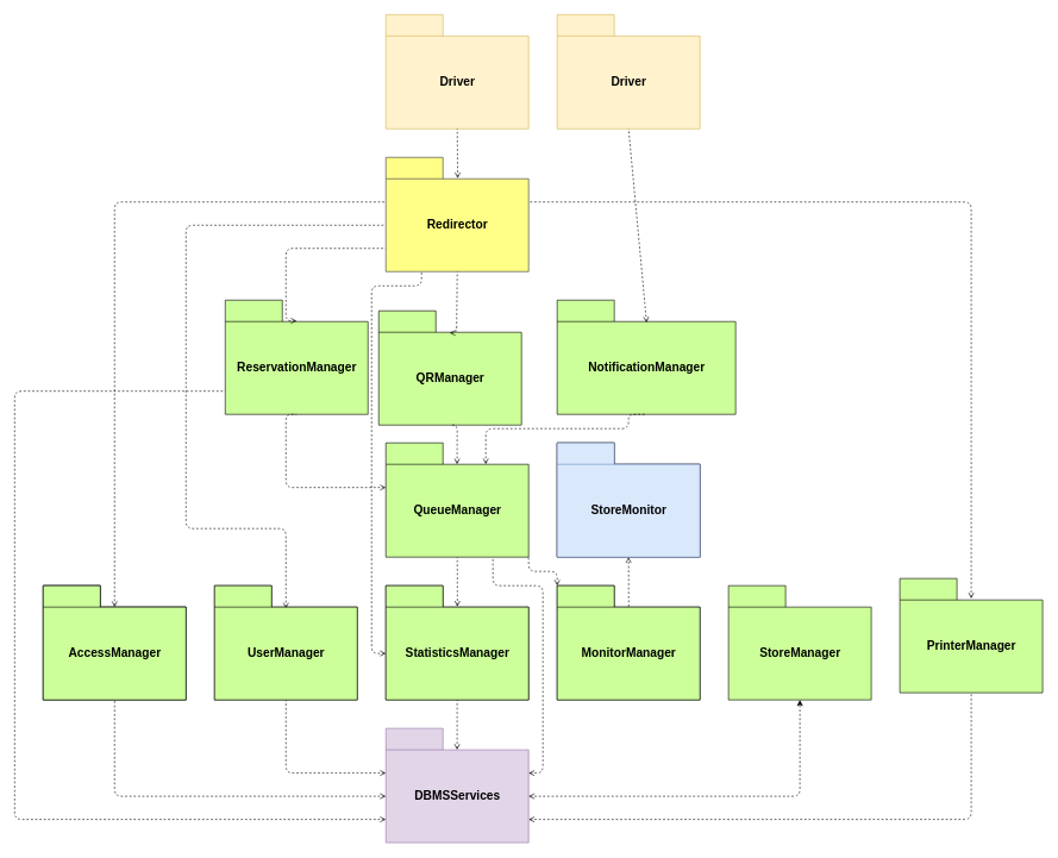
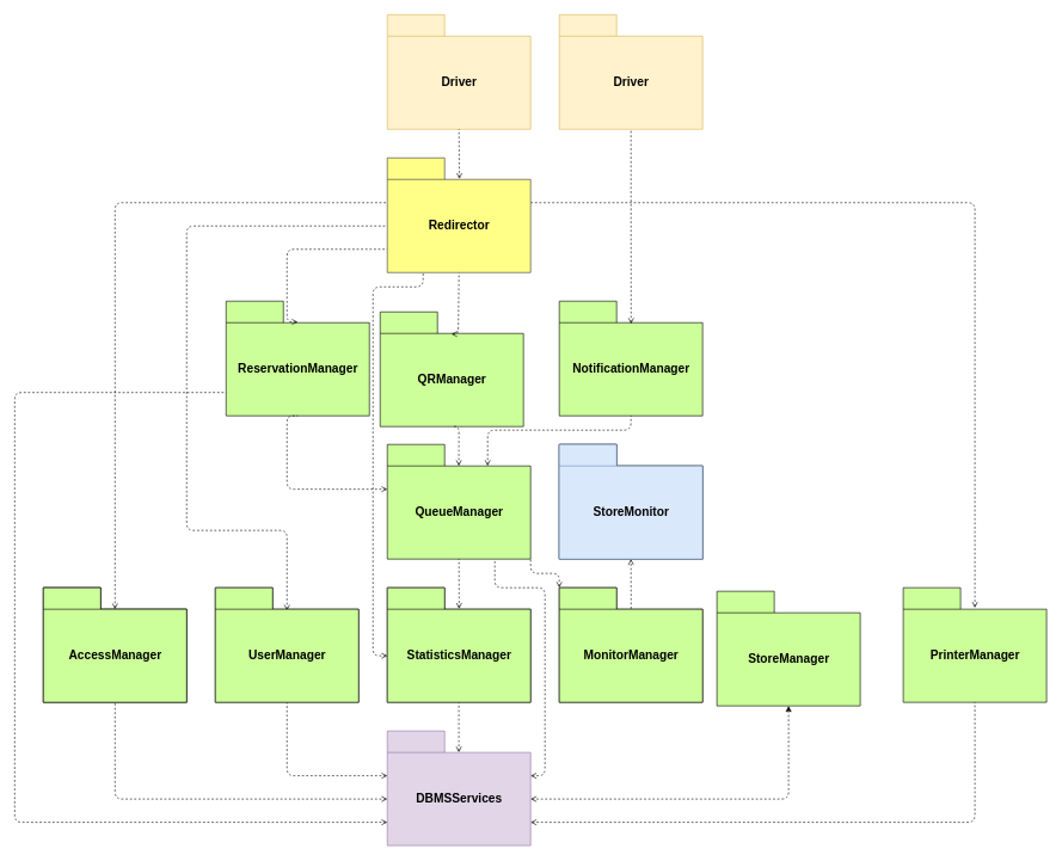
  <mxCell id="0" />
  <mxCell id="1" parent="0" />
  <mxCell id="2" value="&lt;font style=&quot;font-size: 17px&quot;&gt;QueueManager&lt;/font&gt;" style="shape=folder;fontStyle=1;tabWidth=80;tabHeight=30;tabPosition=left;html=1;boundedLbl=1;fillColor=#CCFF99;" parent="1" vertex="1"><mxGeometry x="540" y="620" width="200" height="160" as="geometry" /></mxCell>
  <mxCell id="3" value="StatisticsManager" style="shape=folder;fontStyle=1;tabWidth=80;tabHeight=30;tabPosition=left;html=1;boundedLbl=1;" parent="1" vertex="1"><mxGeometry x="540" y="820" width="200" height="160" as="geometry" /></mxCell>
  <mxCell id="4" value="" style="edgeStyle=orthogonalEdgeStyle;rounded=0;orthogonalLoop=1;jettySize=auto;html=1;dashed=1;exitX=0.499;exitY=0.187;exitDx=0;exitDy=0;exitPerimeter=0;startArrow=open;startFill=0;endArrow=none;endFill=0;" parent="1" source="5" target="3" edge="1"><mxGeometry relative="1" as="geometry"><Array as="points"><mxPoint x="640" y="1000" /><mxPoint x="640" y="1000" /></Array></mxGeometry></mxCell>
  <mxCell id="5" value="&lt;font style=&quot;font-size: 17px&quot;&gt;DBMSServices&lt;/font&gt;" style="shape=folder;fontStyle=1;tabWidth=80;tabHeight=30;tabPosition=left;html=1;boundedLbl=1;fillColor=#e1d5e7;strokeColor=#9673a6;" parent="1" vertex="1"><mxGeometry x="540" y="1020" width="200" height="160" as="geometry" /></mxCell>
  <mxCell id="6" value="" style="endArrow=none;dashed=1;html=1;entryX=0.5;entryY=1;entryDx=0;entryDy=0;entryPerimeter=0;exitX=0.501;exitY=0.184;exitDx=0;exitDy=0;exitPerimeter=0;startArrow=open;startFill=0;" parent="1" source="3" target="2" edge="1"><mxGeometry width="50" height="50" relative="1" as="geometry"><mxPoint x="630" y="850" as="sourcePoint" /><mxPoint x="680" y="800" as="targetPoint" /></mxGeometry></mxCell>
  <mxCell id="7" value="StoreMonitor" style="shape=folder;fontStyle=1;tabWidth=80;tabHeight=30;tabPosition=left;html=1;boundedLbl=1;" parent="1" vertex="1"><mxGeometry x="780" y="620" width="200" height="160" as="geometry" /></mxCell>
  <mxCell id="8" value="MonitorManager" style="shape=folder;fontStyle=1;tabWidth=80;tabHeight=30;tabPosition=left;html=1;boundedLbl=1;" parent="1" vertex="1"><mxGeometry x="780" y="820" width="200" height="160" as="geometry" /></mxCell>
  <mxCell id="9" value="" style="endArrow=open;dashed=1;html=1;entryX=0.5;entryY=1;entryDx=0;entryDy=0;entryPerimeter=0;exitX=0.501;exitY=0.184;exitDx=0;exitDy=0;exitPerimeter=0;startArrow=none;startFill=0;endFill=0;" parent="1" source="8" target="7" edge="1"><mxGeometry width="50" height="50" relative="1" as="geometry"><mxPoint x="870" y="850" as="sourcePoint" /><mxPoint x="920" y="800" as="targetPoint" /></mxGeometry></mxCell>
- <mxCell id="10" value="&lt;font style=&quot;font-size: 17px&quot;&gt;NotificationManager&lt;/font&gt;" style="shape=folder;fontStyle=1;tabWidth=80;tabHeight=30;tabPosition=left;html=1;boundedLbl=1;fillColor=#CCFF99;" parent="1" vertex="1"><mxGeometry x="780" y="420" width="250" height="160" as="geometry" /></mxCell>
+ <mxCell id="10" value="&lt;font style=&quot;font-size: 17px&quot;&gt;NotificationManager&lt;/font&gt;" style="shape=folder;fontStyle=1;tabWidth=80;tabHeight=30;tabPosition=left;html=1;boundedLbl=1;fillColor=#CCFF99;" parent="1" vertex="1"><mxGeometry x="780" y="420" width="200" height="160" as="geometry" /></mxCell>
  <mxCell id="11" value="" style="endArrow=none;dashed=1;html=1;entryX=0.5;entryY=1;entryDx=0;entryDy=0;entryPerimeter=0;exitX=0;exitY=0;exitDx=140;exitDy=30;exitPerimeter=0;startArrow=open;startFill=0;edgeStyle=orthogonalEdgeStyle;" parent="1" source="2" target="10" edge="1"><mxGeometry width="50" height="50" relative="1" as="geometry"><mxPoint x="640" y="640" as="sourcePoint" /><mxPoint x="690" y="590" as="targetPoint" /><Array as="points"><mxPoint x="680" y="600" /><mxPoint x="880" y="600" /></Array></mxGeometry></mxCell>
  <mxCell id="12" value="AccessManager" style="shape=folder;fontStyle=1;tabWidth=80;tabHeight=30;tabPosition=left;html=1;boundedLbl=1;" parent="1" vertex="1"><mxGeometry x="60" y="820" width="200" height="160" as="geometry" /></mxCell>
  <mxCell id="13" value="UserManager" style="shape=folder;fontStyle=1;tabWidth=80;tabHeight=30;tabPosition=left;html=1;boundedLbl=1;" parent="1" vertex="1"><mxGeometry x="300" y="820" width="200" height="160" as="geometry" /></mxCell>
- <mxCell id="14" value="&lt;font style=&quot;font-size: 17px&quot;&gt;StoreManager&lt;/font&gt;" style="shape=folder;fontStyle=1;tabWidth=80;tabHeight=30;tabPosition=left;html=1;boundedLbl=1;fillColor=#CCFF99;" parent="1" vertex="1"><mxGeometry x="1020" y="820" width="200" height="160" as="geometry" /></mxCell>
+ <mxCell id="14" value="&lt;font style=&quot;font-size: 17px&quot;&gt;StoreManager&lt;/font&gt;" style="shape=folder;fontStyle=1;tabWidth=80;tabHeight=30;tabPosition=left;html=1;boundedLbl=1;fillColor=#CCFF99;" parent="1" vertex="1"><mxGeometry x="1000" y="825" width="200" height="160" as="geometry" /></mxCell>
  <mxCell id="15" value="" style="endArrow=none;dashed=1;html=1;entryX=0.5;entryY=1;entryDx=0;entryDy=0;entryPerimeter=0;exitX=0;exitY=0;exitDx=0;exitDy=95;exitPerimeter=0;edgeStyle=orthogonalEdgeStyle;startArrow=open;startFill=0;" parent="1" source="5" target="12" edge="1"><mxGeometry width="50" height="50" relative="1" as="geometry"><mxPoint x="230" y="1130" as="sourcePoint" /><mxPoint x="280" y="1080" as="targetPoint" /></mxGeometry></mxCell>
  <mxCell id="16" value="" style="endArrow=none;dashed=1;html=1;entryX=0.5;entryY=1;entryDx=0;entryDy=0;entryPerimeter=0;exitX=0;exitY=0;exitDx=0;exitDy=62.5;exitPerimeter=0;edgeStyle=orthogonalEdgeStyle;startArrow=open;startFill=0;" parent="1" source="5" target="13" edge="1"><mxGeometry width="50" height="50" relative="1" as="geometry"><mxPoint x="380" y="1040" as="sourcePoint" /><mxPoint x="430" y="990" as="targetPoint" /></mxGeometry></mxCell>
  <mxCell id="17" value="" style="endArrow=classic;dashed=1;html=1;entryX=0.5;entryY=1;entryDx=0;entryDy=0;entryPerimeter=0;exitX=0;exitY=0;exitDx=200;exitDy=95;exitPerimeter=0;edgeStyle=orthogonalEdgeStyle;startArrow=open;startFill=0;" parent="1" source="5" target="14" edge="1"><mxGeometry width="50" height="50" relative="1" as="geometry"><mxPoint x="860" y="1170" as="sourcePoint" /><mxPoint x="1070" y="1060" as="targetPoint" /></mxGeometry></mxCell>
  <mxCell id="18" value="&lt;font style=&quot;font-size: 17px&quot;&gt;QRManager&lt;/font&gt;" style="shape=folder;fontStyle=1;tabWidth=80;tabHeight=30;tabPosition=left;html=1;boundedLbl=1;fillColor=#CCFF99;" parent="1" vertex="1"><mxGeometry x="530" y="435" width="200" height="160" as="geometry" /></mxCell>
  <mxCell id="19" value="" style="endArrow=none;dashed=1;html=1;entryX=0.5;entryY=1;entryDx=0;entryDy=0;entryPerimeter=0;exitX=0.499;exitY=0.188;exitDx=0;exitDy=0;exitPerimeter=0;edgeStyle=orthogonalEdgeStyle;startArrow=open;startFill=0;" parent="1" source="2" target="18" edge="1"><mxGeometry width="50" height="50" relative="1" as="geometry"><mxPoint x="370" y="710" as="sourcePoint" /><mxPoint x="420" y="660" as="targetPoint" /><Array as="points"><mxPoint x="640" y="630" /><mxPoint x="640" y="630" /></Array></mxGeometry></mxCell>
- <mxCell id="20" value="&lt;font style=&quot;font-size: 17px&quot;&gt;PrinterManager&lt;/font&gt;" style="shape=folder;fontStyle=1;tabWidth=80;tabHeight=30;tabPosition=left;html=1;boundedLbl=1;fillColor=#CCFF99;" parent="1" vertex="1"><mxGeometry x="1260" y="810" width="200" height="160" as="geometry" /></mxCell>
+ <mxCell id="20" value="&lt;font style=&quot;font-size: 17px&quot;&gt;PrinterManager&lt;/font&gt;" style="shape=folder;fontStyle=1;tabWidth=80;tabHeight=30;tabPosition=left;html=1;boundedLbl=1;fillColor=#CCFF99;" parent="1" vertex="1"><mxGeometry x="1260" y="820" width="200" height="160" as="geometry" /></mxCell>
  <mxCell id="21" value="" style="endArrow=none;dashed=1;html=1;entryX=0.5;entryY=1;entryDx=0;entryDy=0;entryPerimeter=0;exitX=0;exitY=0;exitDx=200;exitDy=127.5;exitPerimeter=0;edgeStyle=orthogonalEdgeStyle;startArrow=open;startFill=0;" parent="1" source="5" target="20" edge="1"><mxGeometry width="50" height="50" relative="1" as="geometry"><mxPoint x="750" y="1125" as="sourcePoint" /><mxPoint x="1130" y="990" as="targetPoint" /></mxGeometry></mxCell>
  <mxCell id="22" value="&lt;font style=&quot;font-size: 17px&quot;&gt;ReservationManager&lt;/font&gt;" style="shape=folder;fontStyle=1;tabWidth=80;tabHeight=30;tabPosition=left;html=1;boundedLbl=1;fillColor=#CCFF99;" parent="1" vertex="1"><mxGeometry x="315" y="420" width="200" height="160" as="geometry" /></mxCell>
  <mxCell id="23" value="" style="endArrow=none;dashed=1;html=1;entryX=0.5;entryY=1;entryDx=0;entryDy=0;entryPerimeter=0;exitX=0;exitY=0;exitDx=0;exitDy=62.5;exitPerimeter=0;edgeStyle=orthogonalEdgeStyle;startArrow=open;startFill=0;" parent="1" source="2" target="22" edge="1"><mxGeometry width="50" height="50" relative="1" as="geometry"><mxPoint x="550" y="725" as="sourcePoint" /><mxPoint x="410" y="590" as="targetPoint" /><Array as="points"><mxPoint x="400" y="683" /></Array></mxGeometry></mxCell>
  <mxCell id="24" value="" style="endArrow=none;dashed=1;html=1;entryX=0;entryY=0;entryDx=0;entryDy=127.5;entryPerimeter=0;exitX=0;exitY=0;exitDx=0;exitDy=127.5;exitPerimeter=0;edgeStyle=orthogonalEdgeStyle;startArrow=open;startFill=0;" parent="1" source="5" target="22" edge="1"><mxGeometry width="50" height="50" relative="1" as="geometry"><mxPoint x="-100" y="930" as="sourcePoint" /><mxPoint x="-50" y="880" as="targetPoint" /><Array as="points"><mxPoint x="20" y="1148" /><mxPoint x="20" y="548" /></Array></mxGeometry></mxCell>
  <mxCell id="25" value="" style="endArrow=none;dashed=1;html=1;entryX=0;entryY=0;entryDx=0;entryDy=62.5;entryPerimeter=0;edgeStyle=orthogonalEdgeStyle;startArrow=open;startFill=0;" parent="1" target="37" edge="1"><mxGeometry width="50" height="50" relative="1" as="geometry"><mxPoint x="160" y="850" as="sourcePoint" /><mxPoint x="160" y="780" as="targetPoint" /><Array as="points"><mxPoint x="160" y="283" /></Array></mxGeometry></mxCell>
  <mxCell id="26" value="" style="endArrow=none;dashed=1;html=1;entryX=0;entryY=0;entryDx=0;entryDy=95;entryPerimeter=0;edgeStyle=orthogonalEdgeStyle;startArrow=open;startFill=0;exitX=0.5;exitY=0.2;exitDx=0;exitDy=0;exitPerimeter=0;" parent="1" source="13" target="37" edge="1"><mxGeometry width="50" height="50" relative="1" as="geometry"><mxPoint x="170" y="860" as="sourcePoint" /><mxPoint x="400" y="780" as="targetPoint" /><Array as="points"><mxPoint x="400" y="740" /><mxPoint x="260" y="740" /><mxPoint x="260" y="315" /></Array></mxGeometry></mxCell>
  <mxCell id="27" value="" style="endArrow=none;dashed=1;html=1;entryX=0;entryY=0;entryDx=200;entryDy=62.5;entryPerimeter=0;exitX=0.5;exitY=0.175;exitDx=0;exitDy=0;exitPerimeter=0;startArrow=open;startFill=0;edgeStyle=orthogonalEdgeStyle;" parent="1" source="20" target="37" edge="1"><mxGeometry width="50" height="50" relative="1" as="geometry"><mxPoint x="1130" y="861.04" as="sourcePoint" /><mxPoint x="1360" y="780" as="targetPoint" /><Array as="points"><mxPoint x="1360" y="283" /></Array></mxGeometry></mxCell>
  <mxCell id="28" value="" style="endArrow=none;dashed=1;html=1;entryX=0;entryY=0;entryDx=0;entryDy=127.5;entryPerimeter=0;exitX=0.5;exitY=0.181;exitDx=0;exitDy=0;exitPerimeter=0;startArrow=open;startFill=0;edgeStyle=orthogonalEdgeStyle;" parent="1" source="22" target="37" edge="1"><mxGeometry width="50" height="50" relative="1" as="geometry"><mxPoint x="650" y="658.96" as="sourcePoint" /><mxPoint x="160" y="380" as="targetPoint" /><Array as="points"><mxPoint x="400" y="348" /></Array></mxGeometry></mxCell>
  <mxCell id="29" value="" style="endArrow=none;dashed=1;html=1;entryX=0.5;entryY=1;entryDx=0;entryDy=0;entryPerimeter=0;exitX=0.497;exitY=0.193;exitDx=0;exitDy=0;exitPerimeter=0;startArrow=open;startFill=0;edgeStyle=orthogonalEdgeStyle;" parent="1" source="18" target="37" edge="1"><mxGeometry width="50" height="50" relative="1" as="geometry"><mxPoint x="170" y="458.96" as="sourcePoint" /><mxPoint x="400" y="380" as="targetPoint" /><Array as="points"><mxPoint x="639" y="380" /></Array></mxGeometry></mxCell>
  <mxCell id="30" value="StoreMonitor" style="shape=folder;fontStyle=1;tabWidth=80;tabHeight=30;tabPosition=left;html=1;boundedLbl=1;" parent="1" vertex="1"><mxGeometry x="780" y="620" width="200" height="160" as="geometry" /></mxCell>
  <mxCell id="31" value="AccessManager" style="shape=folder;fontStyle=1;tabWidth=80;tabHeight=30;tabPosition=left;html=1;boundedLbl=1;" parent="1" vertex="1"><mxGeometry x="60" y="820" width="200" height="160" as="geometry" /></mxCell>
  <mxCell id="32" value="&lt;font style=&quot;font-size: 17px&quot;&gt;StoreMonitor&lt;/font&gt;" style="shape=folder;fontStyle=1;tabWidth=80;tabHeight=30;tabPosition=left;html=1;boundedLbl=1;fillColor=#dae8fc;strokeColor=#6c8ebf;" parent="1" vertex="1"><mxGeometry x="780" y="620" width="200" height="160" as="geometry" /></mxCell>
  <mxCell id="33" value="&lt;font style=&quot;font-size: 17px&quot;&gt;AccessManager&lt;/font&gt;" style="shape=folder;fontStyle=1;tabWidth=80;tabHeight=30;tabPosition=left;html=1;boundedLbl=1;fillColor=#CCFF99;" parent="1" vertex="1"><mxGeometry x="60" y="820" width="200" height="160" as="geometry" /></mxCell>
  <mxCell id="34" value="&lt;font style=&quot;font-size: 17px&quot;&gt;StatisticsManager&lt;/font&gt;" style="shape=folder;fontStyle=1;tabWidth=80;tabHeight=30;tabPosition=left;html=1;boundedLbl=1;fillColor=#CCFF99;" parent="1" vertex="1"><mxGeometry x="540" y="820" width="200" height="160" as="geometry" /></mxCell>
  <mxCell id="35" value="&lt;font style=&quot;font-size: 17px&quot;&gt;MonitorManager&lt;/font&gt;" style="shape=folder;fontStyle=1;tabWidth=80;tabHeight=30;tabPosition=left;html=1;boundedLbl=1;fillColor=#CCFF99;" parent="1" vertex="1"><mxGeometry x="780" y="820" width="200" height="160" as="geometry" /></mxCell>
  <mxCell id="36" value="&lt;font style=&quot;font-size: 17px&quot;&gt;UserManager&lt;/font&gt;" style="shape=folder;fontStyle=1;tabWidth=80;tabHeight=30;tabPosition=left;html=1;boundedLbl=1;fillColor=#CCFF99;" parent="1" vertex="1"><mxGeometry x="300" y="820" width="200" height="160" as="geometry" /></mxCell>
  <mxCell id="37" value="&lt;font style=&quot;font-size: 17px&quot;&gt;Redirector&lt;/font&gt;" style="shape=folder;fontStyle=1;tabWidth=80;tabHeight=30;tabPosition=left;html=1;boundedLbl=1;fillColor=#ffff88;strokeColor=#36393d;" parent="1" vertex="1"><mxGeometry x="540" y="220" width="200" height="160" as="geometry" /></mxCell>
  <mxCell id="38" value="&lt;font style=&quot;font-size: 17px&quot;&gt;Driver&lt;/font&gt;" style="shape=folder;fontStyle=1;tabWidth=80;tabHeight=30;tabPosition=left;html=1;boundedLbl=1;fillColor=#fff2cc;strokeColor=#d6b656;" parent="1" vertex="1"><mxGeometry x="540" y="20" width="200" height="160" as="geometry" /></mxCell>
  <mxCell id="39" value="" style="endArrow=none;dashed=1;html=1;entryX=0.5;entryY=1;entryDx=0;entryDy=0;entryPerimeter=0;exitX=0.503;exitY=0.183;exitDx=0;exitDy=0;exitPerimeter=0;startArrow=open;startFill=0;" parent="1" source="37" target="38" edge="1"><mxGeometry width="50" height="50" relative="1" as="geometry"><mxPoint x="650" y="462" as="sourcePoint" /><mxPoint x="650" y="390" as="targetPoint" /></mxGeometry></mxCell>
  <mxCell id="40" value="&lt;font style=&quot;font-size: 17px&quot;&gt;Driver&lt;/font&gt;" style="shape=folder;fontStyle=1;tabWidth=80;tabHeight=30;tabPosition=left;html=1;boundedLbl=1;fillColor=#fff2cc;strokeColor=#d6b656;" parent="1" vertex="1"><mxGeometry x="780" y="20" width="200" height="160" as="geometry" /></mxCell>
  <mxCell id="41" value="" style="endArrow=none;dashed=1;html=1;entryX=0.5;entryY=1;entryDx=0;entryDy=0;entryPerimeter=0;startArrow=open;startFill=0;exitX=0.501;exitY=0.197;exitDx=0;exitDy=0;exitPerimeter=0;" parent="1" source="10" target="40" edge="1"><mxGeometry width="50" height="50" relative="1" as="geometry"><mxPoint x="880" y="447" as="sourcePoint" /><mxPoint x="650" y="190" as="targetPoint" /></mxGeometry></mxCell>
  <mxCell id="42" value="" style="endArrow=none;dashed=1;html=1;exitX=0;exitY=0;exitDx=200;exitDy=62.5;exitPerimeter=0;edgeStyle=orthogonalEdgeStyle;startArrow=open;startFill=0;entryX=0.75;entryY=1;entryDx=0;entryDy=0;entryPerimeter=0;" parent="1" edge="1"><mxGeometry width="50" height="50" relative="1" as="geometry"><mxPoint x="740" y="1082.5" as="sourcePoint" /><mxPoint x="690" y="780" as="targetPoint" /><Array as="points"><mxPoint x="760" y="1083" /><mxPoint x="760" y="820" /><mxPoint x="690" y="820" /></Array></mxGeometry></mxCell>
  <mxCell id="43" value="" style="endArrow=none;dashed=1;html=1;entryX=0;entryY=0;entryDx=200;entryDy=160;entryPerimeter=0;startArrow=open;startFill=0;edgeStyle=orthogonalEdgeStyle;exitX=0;exitY=0;exitDx=0;exitDy=0;exitPerimeter=0;" parent="1" edge="1"><mxGeometry width="50" height="50" relative="1" as="geometry"><mxPoint x="780" y="820" as="sourcePoint" /><mxPoint x="740" y="780" as="targetPoint" /><Array as="points"><mxPoint x="780" y="800" /><mxPoint x="740" y="800" /></Array></mxGeometry></mxCell>
  <mxCell id="44" value="" style="endArrow=none;dashed=1;html=1;entryX=0.25;entryY=1;entryDx=0;entryDy=0;entryPerimeter=0;exitX=0;exitY=0;exitDx=0;exitDy=95;exitPerimeter=0;edgeStyle=orthogonalEdgeStyle;startArrow=open;startFill=0;" parent="1" edge="1"><mxGeometry width="50" height="50" relative="1" as="geometry"><mxPoint x="540" y="915" as="sourcePoint" /><mxPoint x="590" y="380" as="targetPoint" /><Array as="points"><mxPoint x="520" y="915" /><mxPoint x="520" y="400" /><mxPoint x="590" y="400" /></Array></mxGeometry></mxCell>
